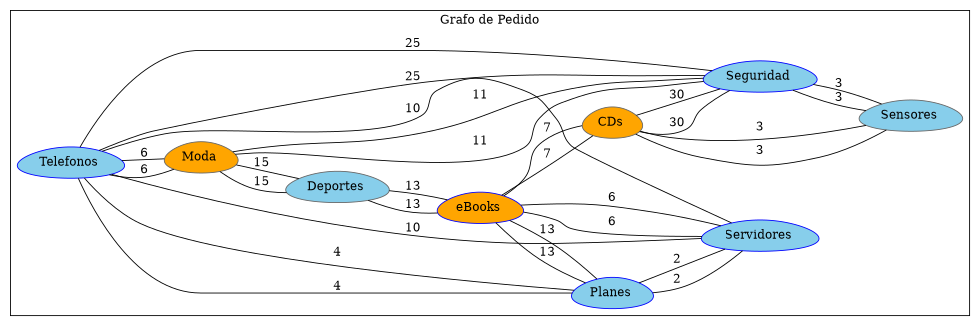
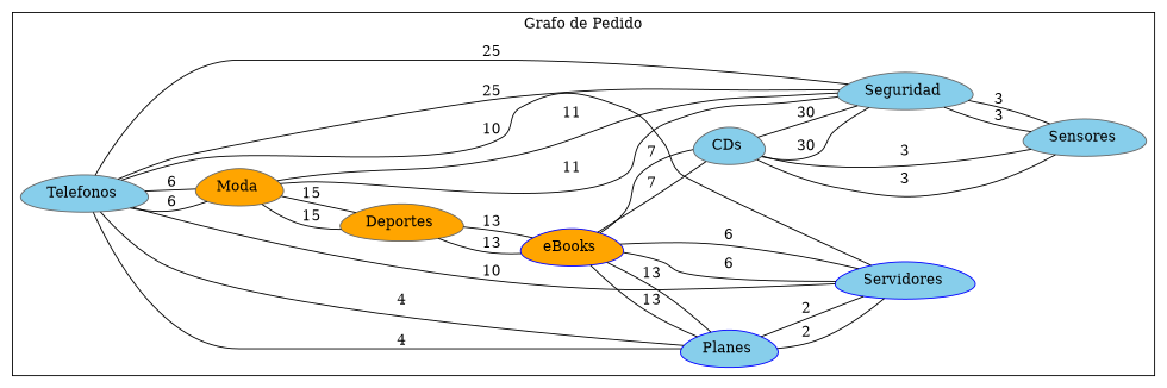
  graph {
    rankdir=LR
    node [color=gray40 fillcolor=skyblue shape=egg style=filled]
-   n1 [color=blue label="Telefonos "]
+   n1 [label="Telefonos "]
    n2 [fillcolor=orange label="Moda "]
    n3 [color=blue label="Planes "]
-   n4 [color=blue label="Seguridad "]
+   n4 [label="Seguridad "]
    n5 [color=blue label="Servidores "]
-   n6 [label="Deportes "]
+   n6 [fillcolor=orange label="Deportes "]
    n7 [label="Sensores "]
-   n8 [fillcolor=orange label="CDs "]
+   n8 [label="CDs "]
    n9 [color=blue fillcolor=orange label="eBooks "]
    subgraph cluster_1 {
      label="Grafo de Pedido"
      n1
      n2
      n3
      n4
      n5
      n6
      n7
      n8
      n9
    }
    n1 -- n2 [label=6]
    n1 -- n3 [label=4]
    n1 -- n4 [label=25]
    n1 -- n5 [label=10]
    n2 -- n1 [label=6]
    n2 -- n4 [label=11]
    n2 -- n6 [label=15]
    n3 -- n1 [label=4]
    n3 -- n5 [label=2]
    n3 -- n9 [label=13]
    n4 -- n1 [label=25]
    n4 -- n2 [label=11]
    n4 -- n7 [label=3]
    n4 -- n8 [label=30]
    n5 -- n1 [label=10]
    n5 -- n3 [label=2]
    n5 -- n9 [label=6]
    n6 -- n2 [label=15]
    n6 -- n9 [label=13]
    n7 -- n4 [label=3]
    n7 -- n8 [label=3]
    n8 -- n4 [label=30]
    n8 -- n7 [label=3]
    n8 -- n9 [label=7]
    n9 -- n3 [label=13]
    n9 -- n5 [label=6]
    n9 -- n6 [label=13]
    n9 -- n8 [label=7]
  }
